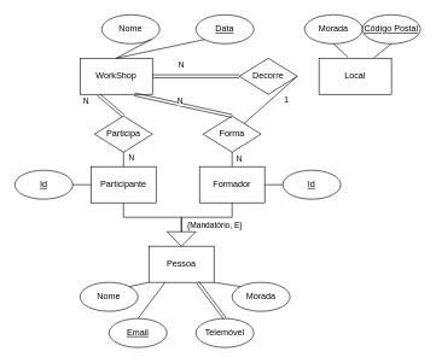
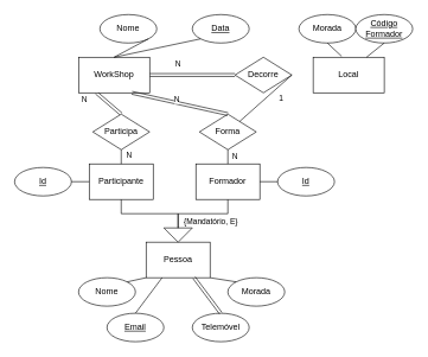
  <mxCell id="0" />
  <mxCell id="1" parent="0" />
  <mxCell id="2" style="edgeStyle=none;shape=link;rounded=0;orthogonalLoop=1;jettySize=auto;html=1;exitX=0.25;exitY=1;exitDx=0;exitDy=0;entryX=0.5;entryY=0;entryDx=0;entryDy=0;" edge="1" parent="1" source="5" target="11"><mxGeometry relative="1" as="geometry" /></mxCell>
  <mxCell id="3" value="N" style="edgeLabel;html=1;align=center;verticalAlign=middle;resizable=0;points=[];" vertex="1" connectable="0" parent="2"><mxGeometry x="-0.391" y="1" relative="1" as="geometry"><mxPoint x="-29" as="offset" /></mxGeometry></mxCell>
  <mxCell id="4" value="N" style="edgeStyle=none;shape=link;rounded=0;orthogonalLoop=1;jettySize=auto;html=1;exitX=1;exitY=0.5;exitDx=0;exitDy=0;entryX=0;entryY=0.5;entryDx=0;entryDy=0;" edge="1" parent="1" source="5" target="36"><mxGeometry x="-0.333" y="15" relative="1" as="geometry"><mxPoint as="offset" /></mxGeometry></mxCell>
  <mxCell id="5" value="WorkShop" style="rounded=0;whiteSpace=wrap;html=1;" vertex="1" parent="1"><mxGeometry x="110" y="80" width="100" height="50" as="geometry" /></mxCell>
  <mxCell id="6" value="Nome" style="ellipse;whiteSpace=wrap;html=1;" vertex="1" parent="1"><mxGeometry x="140" y="20" width="80" height="40" as="geometry" /></mxCell>
  <mxCell id="7" value="&lt;u&gt;Data&lt;/u&gt;" style="ellipse;whiteSpace=wrap;html=1;" vertex="1" parent="1"><mxGeometry x="270" y="20" width="80" height="40" as="geometry" /></mxCell>
  <mxCell id="8" value="" style="endArrow=none;html=1;rounded=0;exitX=1;exitY=1;exitDx=0;exitDy=0;entryX=0.5;entryY=0;entryDx=0;entryDy=0;" edge="1" parent="1" source="6" target="5"><mxGeometry width="50" height="50" relative="1" as="geometry"><mxPoint x="250" y="220" as="sourcePoint" /><mxPoint x="300" y="170" as="targetPoint" /></mxGeometry></mxCell>
  <mxCell id="9" value="" style="endArrow=none;html=1;rounded=0;entryX=0;entryY=1;entryDx=0;entryDy=0;exitX=0.5;exitY=0;exitDx=0;exitDy=0;" edge="1" parent="1" source="5" target="7"><mxGeometry width="50" height="50" relative="1" as="geometry"><mxPoint x="260" y="230" as="sourcePoint" /><mxPoint x="310" y="180" as="targetPoint" /></mxGeometry></mxCell>
  <mxCell id="10" value="Participante" style="rounded=0;whiteSpace=wrap;html=1;" vertex="1" parent="1"><mxGeometry x="125" y="230" width="90" height="50" as="geometry" /></mxCell>
  <mxCell id="11" value="Participa" style="rhombus;whiteSpace=wrap;html=1;" vertex="1" parent="1"><mxGeometry x="130" y="160" width="80" height="50" as="geometry" /></mxCell>
  <mxCell id="12" value="" style="endArrow=none;html=1;rounded=0;exitX=0.5;exitY=1;exitDx=0;exitDy=0;entryX=0.5;entryY=0;entryDx=0;entryDy=0;" edge="1" parent="1" source="11" target="10"><mxGeometry width="50" height="50" relative="1" as="geometry"><mxPoint x="400" y="220" as="sourcePoint" /><mxPoint x="442" y="246" as="targetPoint" /></mxGeometry></mxCell>
  <mxCell id="13" value="N" style="edgeLabel;html=1;align=center;verticalAlign=middle;resizable=0;points=[];" vertex="1" connectable="0" parent="12"><mxGeometry x="-0.257" relative="1" as="geometry"><mxPoint x="10" as="offset" /></mxGeometry></mxCell>
  <mxCell id="14" value="Nome" style="ellipse;whiteSpace=wrap;html=1;" vertex="1" parent="1"><mxGeometry x="110" y="390" width="80" height="40" as="geometry" /></mxCell>
  <mxCell id="15" value="&lt;u&gt;Email&lt;/u&gt;" style="ellipse;whiteSpace=wrap;html=1;" vertex="1" parent="1"><mxGeometry x="150" y="440" width="80" height="40" as="geometry" /></mxCell>
  <mxCell id="16" value="Morada" style="ellipse;whiteSpace=wrap;html=1;" vertex="1" parent="1"><mxGeometry x="320" y="390" width="80" height="40" as="geometry" /></mxCell>
  <mxCell id="17" value="Telemóvel" style="ellipse;whiteSpace=wrap;html=1;" vertex="1" parent="1"><mxGeometry x="270" y="440" width="80" height="40" as="geometry" /></mxCell>
  <mxCell id="18" value="Formador" style="rounded=0;whiteSpace=wrap;html=1;" vertex="1" parent="1"><mxGeometry x="275" y="230" width="90" height="50" as="geometry" /></mxCell>
  <mxCell id="19" value="Forma" style="rhombus;whiteSpace=wrap;html=1;" vertex="1" parent="1"><mxGeometry x="280" y="160" width="80" height="50" as="geometry" /></mxCell>
  <mxCell id="20" value="N" style="endArrow=none;html=1;rounded=0;exitX=0.5;exitY=1;exitDx=0;exitDy=0;entryX=0.5;entryY=0;entryDx=0;entryDy=0;" edge="1" parent="1" source="19" target="18"><mxGeometry y="10" width="50" height="50" relative="1" as="geometry"><mxPoint x="180" y="220" as="sourcePoint" /><mxPoint x="180" y="240" as="targetPoint" /><Array as="points" /><mxPoint as="offset" /></mxGeometry></mxCell>
  <mxCell id="21" style="edgeStyle=none;shape=link;rounded=0;orthogonalLoop=1;jettySize=auto;html=1;exitX=0.75;exitY=1;exitDx=0;exitDy=0;entryX=0.5;entryY=0;entryDx=0;entryDy=0;" edge="1" parent="1" source="5" target="19"><mxGeometry relative="1" as="geometry"><mxPoint x="260" y="140" as="sourcePoint" /><mxPoint x="180" y="170" as="targetPoint" /></mxGeometry></mxCell>
  <mxCell id="22" value="N" style="edgeLabel;html=1;align=center;verticalAlign=middle;resizable=0;points=[];" vertex="1" connectable="0" parent="21"><mxGeometry x="-0.391" y="1" relative="1" as="geometry"><mxPoint x="21" as="offset" /></mxGeometry></mxCell>
  <mxCell id="23" value="Pessoa" style="rounded=0;whiteSpace=wrap;html=1;" vertex="1" parent="1"><mxGeometry x="205" y="340" width="90" height="50" as="geometry" /></mxCell>
  <mxCell id="24" value="" style="endArrow=none;html=1;rounded=0;exitX=1;exitY=0;exitDx=0;exitDy=0;entryX=0;entryY=1;entryDx=0;entryDy=0;" edge="1" parent="1" source="14" target="23"><mxGeometry width="50" height="50" relative="1" as="geometry"><mxPoint x="260" y="360" as="sourcePoint" /><mxPoint x="310" y="310" as="targetPoint" /></mxGeometry></mxCell>
  <mxCell id="25" value="" style="endArrow=none;html=1;rounded=0;entryX=0.5;entryY=0;entryDx=0;entryDy=0;exitX=0.25;exitY=1;exitDx=0;exitDy=0;" edge="1" parent="1" source="23" target="15"><mxGeometry width="50" height="50" relative="1" as="geometry"><mxPoint x="270" y="370" as="sourcePoint" /><mxPoint x="320" y="320" as="targetPoint" /></mxGeometry></mxCell>
  <mxCell id="26" value="" style="endArrow=none;html=1;rounded=0;entryX=0.5;entryY=0;entryDx=0;entryDy=0;exitX=0.75;exitY=1;exitDx=0;exitDy=0;shape=link;" edge="1" parent="1" source="23" target="17"><mxGeometry width="50" height="50" relative="1" as="geometry"><mxPoint x="280" y="380" as="sourcePoint" /><mxPoint x="330" y="330" as="targetPoint" /></mxGeometry></mxCell>
  <mxCell id="27" value="" style="endArrow=none;html=1;rounded=0;entryX=0;entryY=0;entryDx=0;entryDy=0;exitX=1;exitY=1;exitDx=0;exitDy=0;" edge="1" parent="1" source="23" target="16"><mxGeometry width="50" height="50" relative="1" as="geometry"><mxPoint x="290" y="390" as="sourcePoint" /><mxPoint x="340" y="340" as="targetPoint" /></mxGeometry></mxCell>
  <mxCell id="28" value="" style="triangle;whiteSpace=wrap;html=1;direction=south;" vertex="1" parent="1"><mxGeometry x="230" y="320" width="40" height="20" as="geometry" /></mxCell>
  <mxCell id="29" value="" style="endArrow=none;html=1;rounded=0;entryX=0.5;entryY=1;entryDx=0;entryDy=0;edgeStyle=orthogonalEdgeStyle;exitX=0;exitY=0.5;exitDx=0;exitDy=0;" edge="1" parent="1" source="28" target="18"><mxGeometry width="50" height="50" relative="1" as="geometry"><mxPoint x="320" y="300" as="sourcePoint" /><mxPoint x="320" y="290" as="targetPoint" /></mxGeometry></mxCell>
  <mxCell id="30" value="{Mandatório, E}" style="edgeLabel;html=1;align=center;verticalAlign=middle;resizable=0;points=[];" vertex="1" connectable="0" parent="29"><mxGeometry x="0.127" y="-1" relative="1" as="geometry"><mxPoint x="3" y="9" as="offset" /></mxGeometry></mxCell>
  <mxCell id="31" value="" style="endArrow=none;html=1;rounded=0;entryX=0.5;entryY=1;entryDx=0;entryDy=0;edgeStyle=orthogonalEdgeStyle;exitX=0;exitY=0.5;exitDx=0;exitDy=0;" edge="1" parent="1" source="28" target="10"><mxGeometry width="50" height="50" relative="1" as="geometry"><mxPoint x="260" y="330" as="sourcePoint" /><mxPoint x="330" y="290" as="targetPoint" /></mxGeometry></mxCell>
  <mxCell id="32" value="&lt;u&gt;Id&lt;/u&gt;" style="ellipse;whiteSpace=wrap;html=1;" vertex="1" parent="1"><mxGeometry x="390" y="235" width="80" height="40" as="geometry" /></mxCell>
  <mxCell id="33" value="&lt;u&gt;Id&lt;/u&gt;" style="ellipse;whiteSpace=wrap;html=1;" vertex="1" parent="1"><mxGeometry x="20" y="235" width="80" height="40" as="geometry" /></mxCell>
  <mxCell id="34" value="" style="endArrow=none;html=1;rounded=0;entryX=0;entryY=0.5;entryDx=0;entryDy=0;exitX=1;exitY=0.5;exitDx=0;exitDy=0;" edge="1" parent="1" source="33" target="10"><mxGeometry width="50" height="50" relative="1" as="geometry"><mxPoint x="260" y="360" as="sourcePoint" /><mxPoint x="310" y="310" as="targetPoint" /></mxGeometry></mxCell>
  <mxCell id="35" value="" style="endArrow=none;html=1;rounded=0;entryX=0;entryY=0.5;entryDx=0;entryDy=0;exitX=1;exitY=0.5;exitDx=0;exitDy=0;" edge="1" parent="1" source="18" target="32"><mxGeometry width="50" height="50" relative="1" as="geometry"><mxPoint x="270" y="370" as="sourcePoint" /><mxPoint x="320" y="320" as="targetPoint" /></mxGeometry></mxCell>
  <mxCell id="36" value="Decorre" style="rhombus;whiteSpace=wrap;html=1;" vertex="1" parent="1"><mxGeometry x="330" y="80" width="80" height="50" as="geometry" /></mxCell>
  <mxCell id="37" value="Local" style="rounded=0;whiteSpace=wrap;html=1;" vertex="1" parent="1"><mxGeometry x="440" y="80" width="100" height="50" as="geometry" /></mxCell>
  <mxCell id="38" value="Morada" style="ellipse;whiteSpace=wrap;html=1;" vertex="1" parent="1"><mxGeometry x="420" y="20" width="80" height="40" as="geometry" /></mxCell>
- <mxCell id="39" value="&lt;u&gt;Código Postal&lt;/u&gt;" style="ellipse;whiteSpace=wrap;html=1;" vertex="1" parent="1"><mxGeometry x="500" y="20" width="80" height="40" as="geometry" /></mxCell>
+ <mxCell id="39" value="&lt;u&gt;Código Formador&lt;/u&gt;" style="ellipse;whiteSpace=wrap;html=1;" vertex="1" parent="1"><mxGeometry x="500" y="20" width="80" height="40" as="geometry" /></mxCell>
  <mxCell id="40" value="" style="endArrow=none;html=1;rounded=0;entryX=0.5;entryY=1;entryDx=0;entryDy=0;exitX=0.75;exitY=0;exitDx=0;exitDy=0;" edge="1" parent="1" source="37" target="39"><mxGeometry width="50" height="50" relative="1" as="geometry"><mxPoint x="570" y="166" as="sourcePoint" /><mxPoint x="602" y="140" as="targetPoint" /></mxGeometry></mxCell>
  <mxCell id="41" value="" style="endArrow=none;html=1;rounded=0;entryX=0.5;entryY=1;entryDx=0;entryDy=0;exitX=0.401;exitY=-0.025;exitDx=0;exitDy=0;exitPerimeter=0;" edge="1" parent="1" source="37" target="38"><mxGeometry width="50" height="50" relative="1" as="geometry"><mxPoint x="525" y="90" as="sourcePoint" /><mxPoint x="580" y="70" as="targetPoint" /></mxGeometry></mxCell>
  <mxCell id="42" value="1" style="endArrow=none;html=1;rounded=0;exitX=1;exitY=0.5;exitDx=0;exitDy=0;" edge="1" parent="1" source="36" target="19"><mxGeometry x="-0.333" y="15" width="50" height="50" relative="1" as="geometry"><mxPoint x="405" y="200" as="sourcePoint" /><mxPoint x="455" y="150" as="targetPoint" /><mxPoint as="offset" /></mxGeometry></mxCell>
